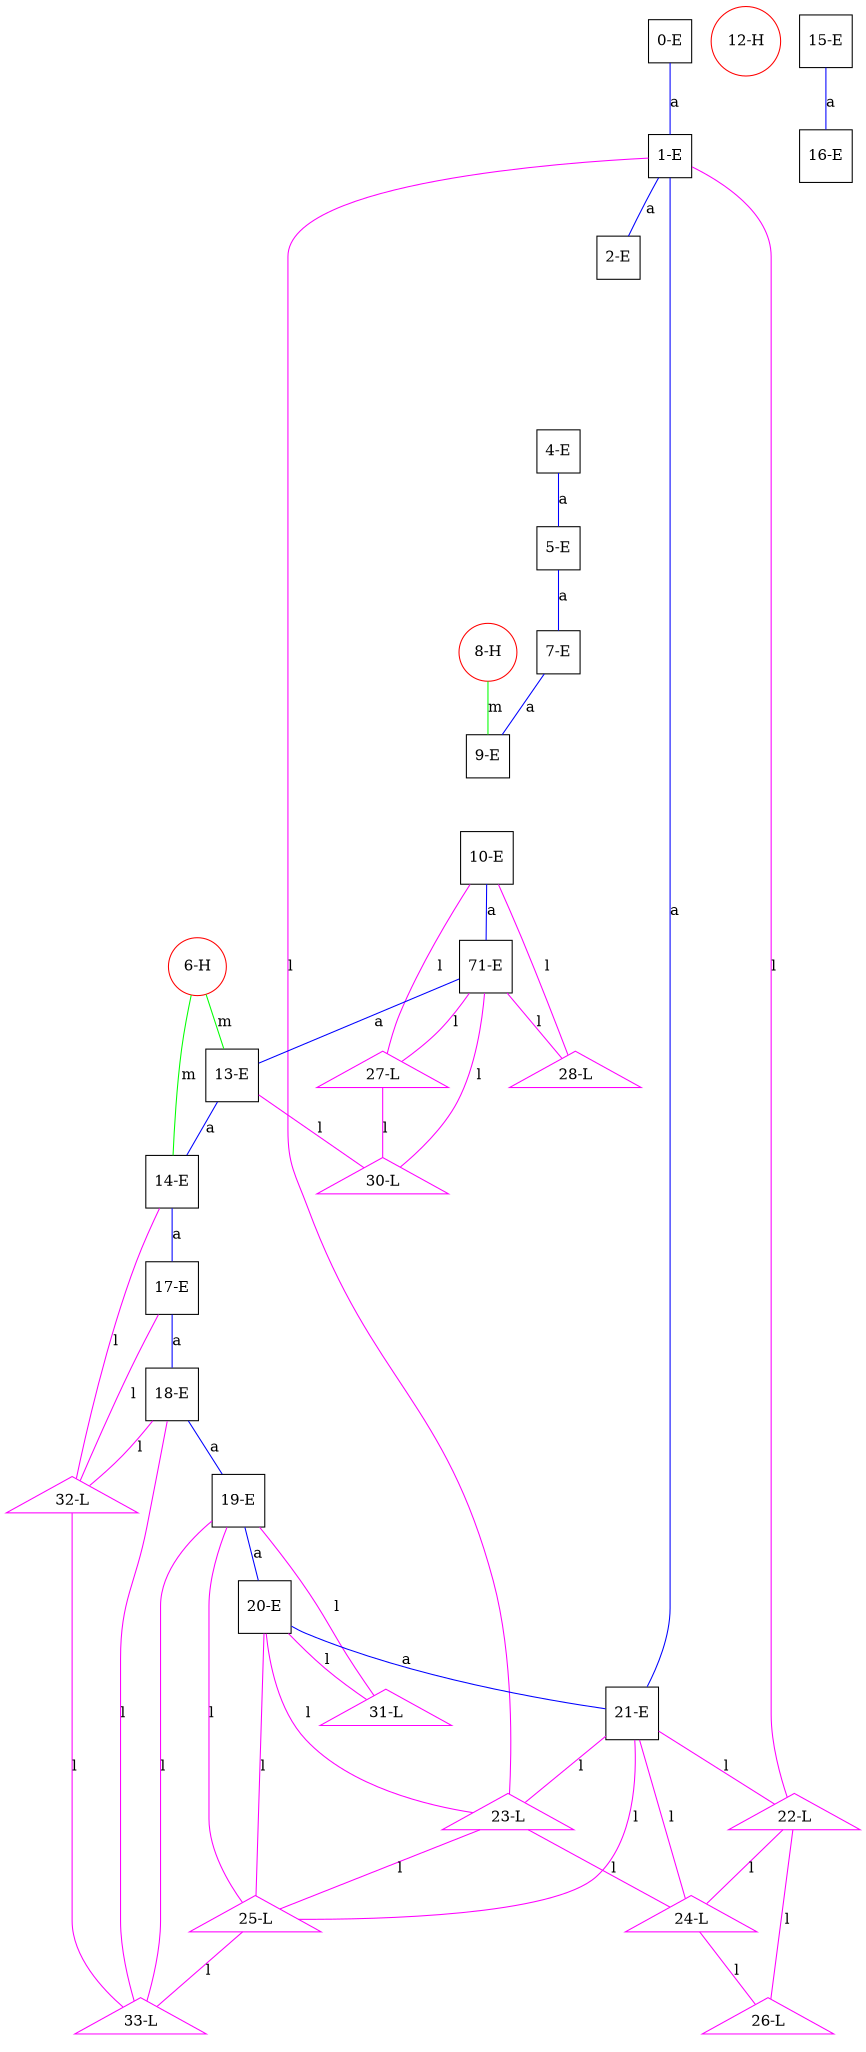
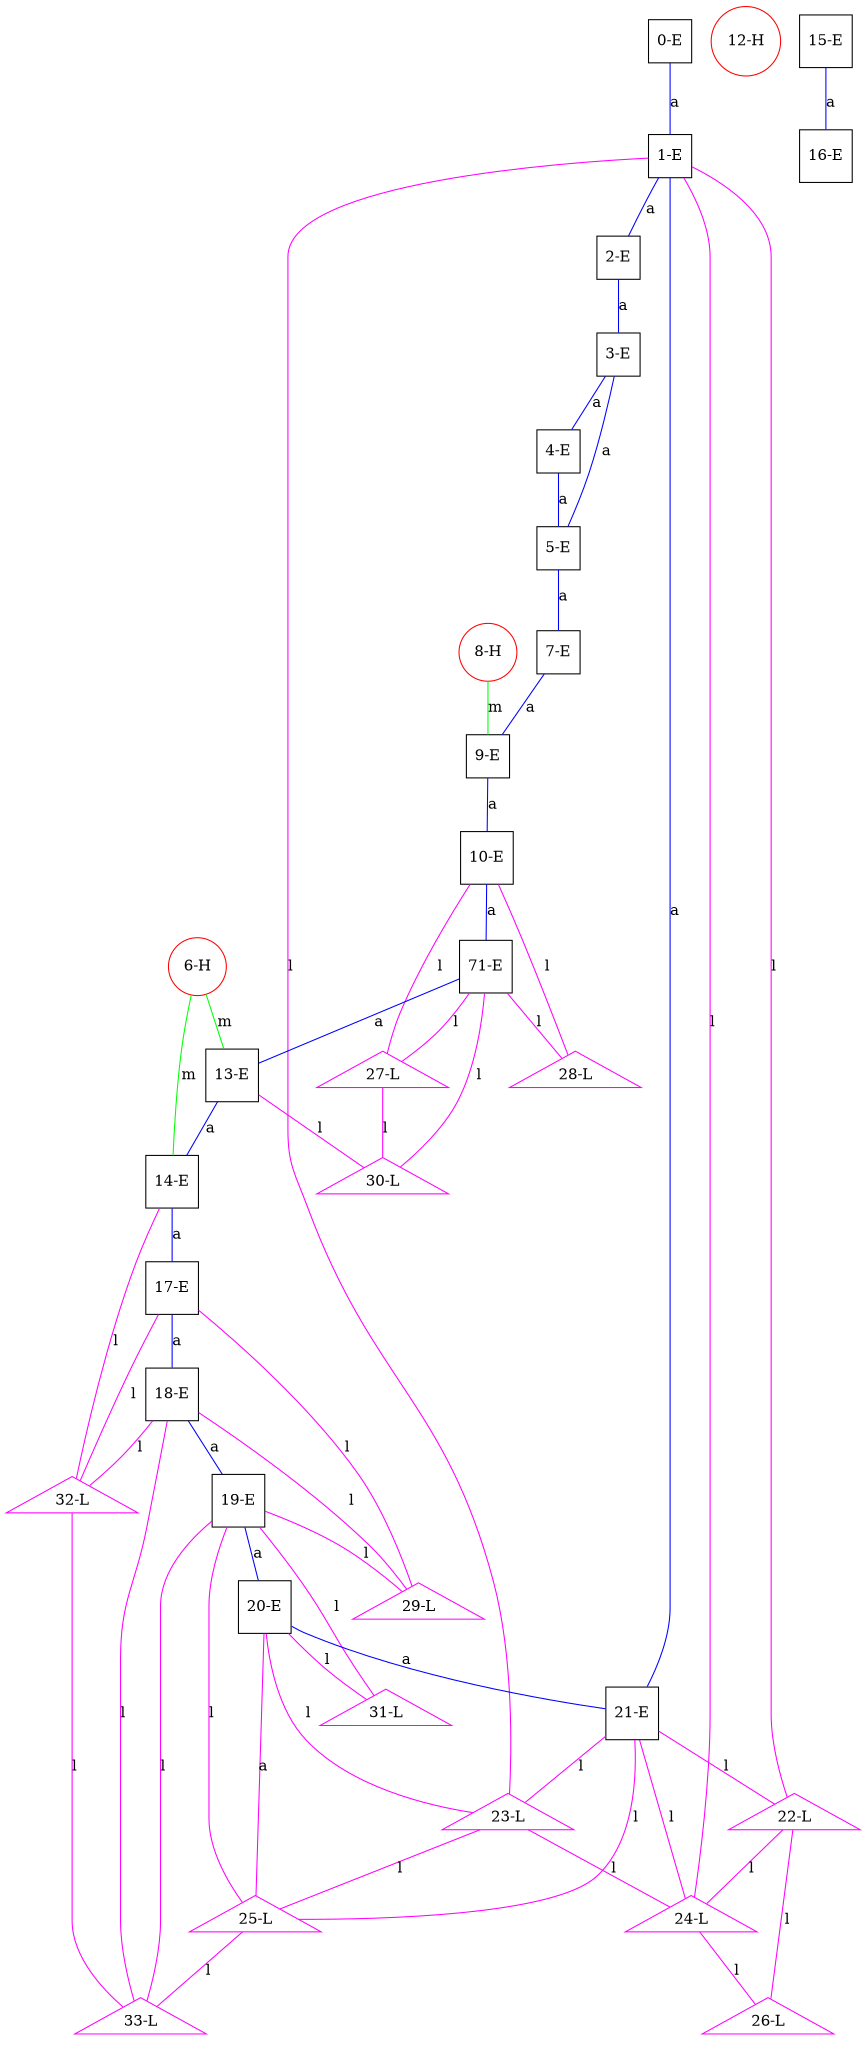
  graph {
    node [color=black shape=square]
    edge [color=magenta]
    n1 [label="0-E"]
    n2 [label="1-E"]
    n3 [label="2-E"]
    n4 [label="21-E"]
    n5 [color=magenta label="22-L" shape=triangle]
    n6 [color=magenta label="23-L" shape=triangle]
    n7 [color=magenta label="24-L" shape=triangle]
+   n8 [label="3-E"]
    n9 [color=magenta label="25-L" shape=triangle]
    n10 [color=magenta label="26-L" shape=triangle]
    n11 [label="4-E"]
    n12 [label="5-E"]
    n13 [label="7-E"]
    n14 [label="9-E"]
    n15 [color=red label="6-H" shape=circle]
    n16 [label="13-E"]
    n17 [label="14-E"]
    n18 [color=magenta label="30-L" shape=triangle]
    n19 [label="17-E"]
    n20 [color=magenta label="32-L" shape=triangle]
    n21 [label="10-E"]
    n22 [color=red label="8-H" shape=circle]
    n23 [label="71-E"]
    n24 [color=magenta label="27-L" shape=triangle]
    n25 [color=magenta label="28-L" shape=triangle]
    n26 [color=red label="12-H" shape=circle]
    n27 [label="18-E"]
+   n28 [color=magenta label="29-L" shape=triangle]
    n29 [color=magenta label="33-L" shape=triangle]
    n30 [label="15-E"]
    n31 [label="16-E"]
    n32 [label="19-E"]
    n33 [label="20-E"]
    n34 [color=magenta label="31-L" shape=triangle]
    n1 -- n2 [color=blue label=a]
    n2 -- n3 [color=blue label=a]
    n2 -- n4 [color=blue label=a]
    n2 -- n5 [label=l]
    n2 -- n6 [label=l]
+   n2 -- n7 [label=l]
+   n3 -- n8 [color=blue label=a]
    n4 -- n5 [label=l]
    n4 -- n6 [label=l]
    n4 -- n7 [label=l]
    n4 -- n9 [label=l]
    n5 -- n7 [label=l]
    n5 -- n10 [label=l]
    n6 -- n7 [label=l]
    n6 -- n9 [label=l]
    n7 -- n10 [label=l]
+   n8 -- n11 [color=blue label=a]
+   n8 -- n12 [color=blue label=a]
    n9 -- n29 [label=l]
    n11 -- n12 [color=blue label=a]
    n12 -- n13 [color=blue label=a]
    n13 -- n14 [color=blue label=a]
+   n14 -- n21 [color=blue label=a]
    n15 -- n16 [color=green label=m]
    n15 -- n17 [color=green label=m]
    n16 -- n17 [color=blue label=a]
    n16 -- n18 [label=l]
    n17 -- n19 [color=blue label=a]
    n17 -- n20 [label=l]
    n19 -- n20 [label=l]
    n19 -- n27 [color=blue label=a]
+   n19 -- n28 [label=l]
    n20 -- n29 [label=l]
    n21 -- n23 [color=blue label=a]
    n21 -- n24 [label=l]
    n21 -- n25 [label=l]
    n22 -- n14 [color=green label=m]
    n23 -- n16 [color=blue label=a]
    n23 -- n18 [label=l]
    n23 -- n24 [label=l]
    n23 -- n25 [label=l]
    n24 -- n18 [label=l]
    n27 -- n20 [label=l]
+   n27 -- n28 [label=l]
    n27 -- n29 [label=l]
    n27 -- n32 [color=blue label=a]
    n30 -- n31 [color=blue label=a]
    n32 -- n9 [label=l]
+   n32 -- n28 [label=l]
    n32 -- n29 [label=l]
    n32 -- n33 [color=blue label=a]
    n32 -- n34 [label=l]
    n33 -- n4 [color=blue label=a]
    n33 -- n6 [label=l]
-   n33 -- n9 [label=l]
+   n33 -- n9 [label=a]
    n33 -- n34 [label=l]
  }
